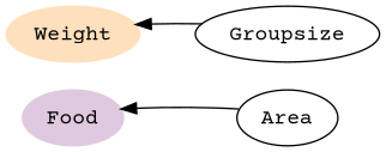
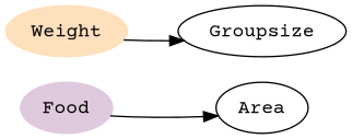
  digraph {
    fontname="Courier Prime"
    rankdir=LR
    node [fontname="Courier Prime"]
    edge [fontname="Courier Prime"]
    Food [color="#dfc9de" style=filled]
    Area
    Weight [color="#ffe0bd" style=filled]
    Groupsize
-   Area -> Food
-   Groupsize -> Weight
+   Food -> Area
+   Weight -> Groupsize
  }
